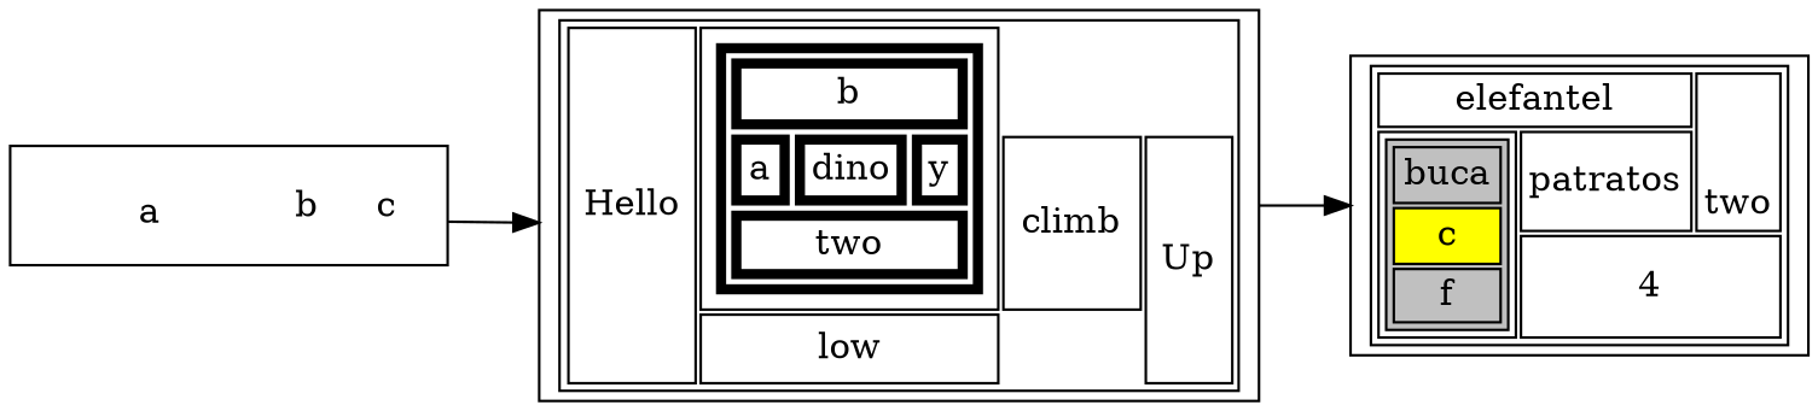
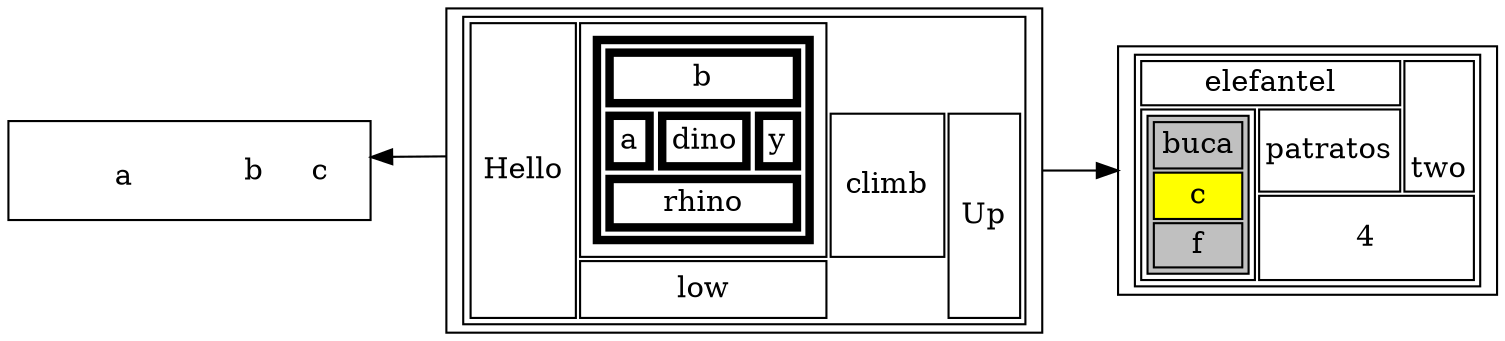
  digraph {
    rankdir=LR
    node [shape=table]
    n1 [label=<<TABLE CELLPADDING="10" BORDER="0"> 	<TR> 	    <TD  FIXEDSIZE="true" HEIGHT="30" WIDTH="90">a</TD> 	    <TD>b</TD> 	    <TD>c</TD> 	</TR>     </TABLE>>]
-   n2 [label=<<TABLE CELLPADDING="5"> 	<TR> 	    <TD ROWSPAN="3">Hello</TD> 	    <TD ROWSPAN="2" COLSPAN="3"><TABLE BORDER="4"> 		<TR> 		    <TD COLSPAN="3">b</TD> 		</TR><TR> 		    <TD>a</TD> 		    <TD>dino</TD> 		    <TD>y</TD> 		</TR><TR> 		    <TD COLSPAN="3">two</TD> 		</TR> 	    </TABLE></TD> 	</TR><TR> 	    <TD COLSPAN="2">climb</TD> 	    <TD ROWSPAN="2">Up</TD> 	</TR><TR> 	    <TD COLSPAN="3">low</TD> 	</TR>     </TABLE>>]
+   n2 [label=<<TABLE CELLPADDING="5"> 	<TR> 	    <TD ROWSPAN="3">Hello</TD> 	    <TD ROWSPAN="2" COLSPAN="3"><TABLE BORDER="4"> 		<TR> 		    <TD COLSPAN="3">b</TD> 		</TR><TR> 		    <TD>a</TD> 		    <TD>dino</TD> 		    <TD>y</TD> 		</TR><TR> 		    <TD COLSPAN="3">rhino</TD> 		</TR> 	    </TABLE></TD> 	</TR><TR> 	    <TD COLSPAN="2">climb</TD> 	    <TD ROWSPAN="2">Up</TD> 	</TR><TR> 	    <TD COLSPAN="3">low</TD> 	</TR>     </TABLE>>]
    n3 [label=<<TABLE> 	<TR> 	    <TD COLSPAN="3">elefantel</TD> 	    <TD ROWSPAN="2" VALIGN="bottom" HALIGN="right">two</TD> 	</TR><TR> 	    <TD COLSPAN="2" ROWSPAN="2"><TABLE BGCOLOR="grey"> 		<TR> 		    <TD>buca</TD> 		</TR><TR> 		    <TD BGCOLOR="yellow">c</TD> 		</TR><TR> 		    <TD>f</TD> 		</TR> 	    </TABLE></TD> 	    <TD>patratos</TD> 	</TR><TR> 	    <TD COLSPAN="2" HALIGN="right">4</TD> 	</TR> 	</TABLE>     >]
-   n1 -> n2
+   n2 -> n1
    n2 -> n3
  }
